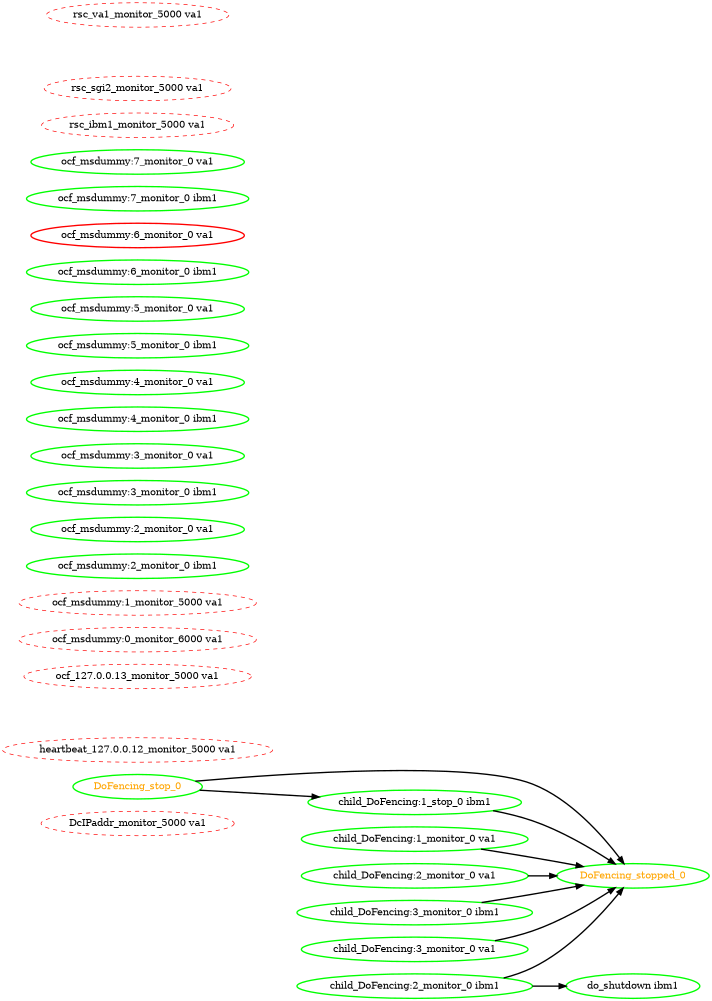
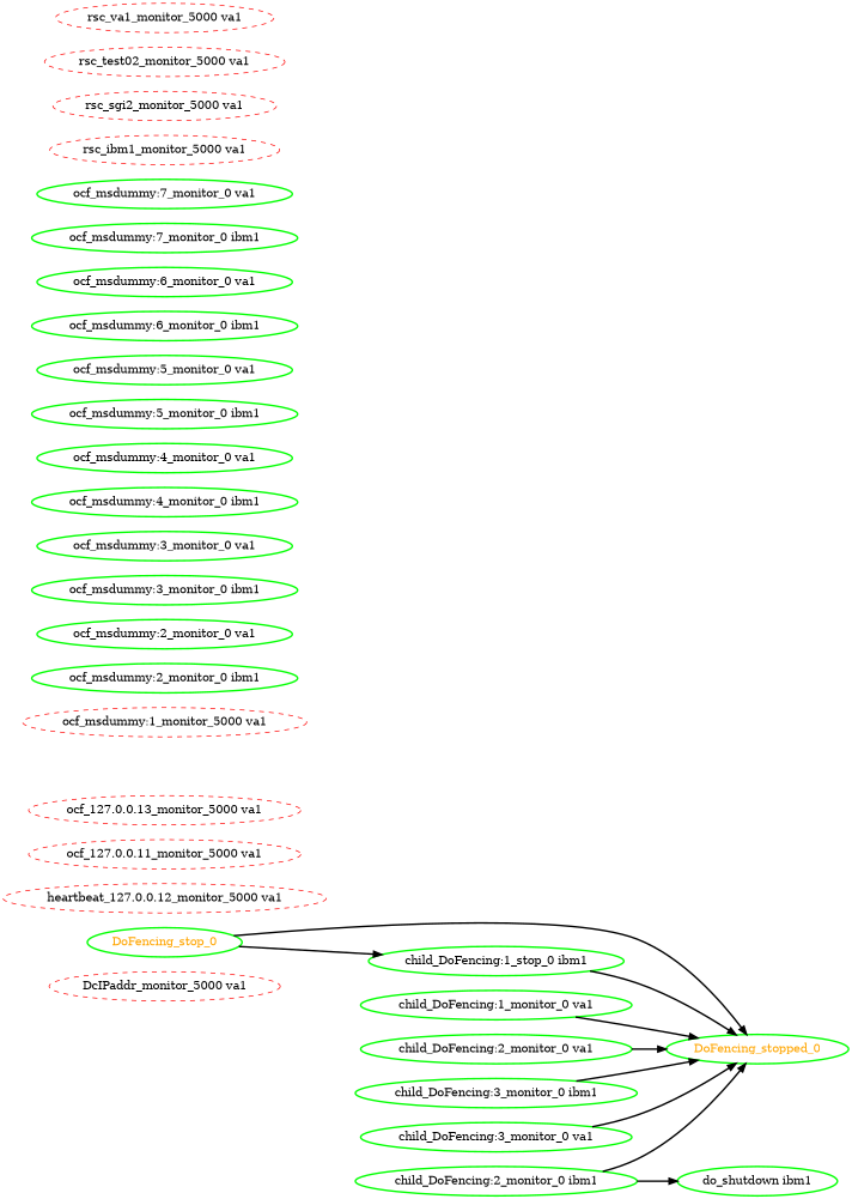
  digraph {
    rankdir=LR
    node [color=green fontcolor=black style=bold]
    edge [style=bold]
    "DcIPaddr_monitor_5000 va1" [color=red style=dashed]
    DoFencing_stop_0 [fontcolor=orange]
    DoFencing_stopped_0 [fontcolor=orange]
    "child_DoFencing:1_stop_0 ibm1"
    "child_DoFencing:1_monitor_0 va1"
    "child_DoFencing:2_monitor_0 ibm1"
    "do_shutdown ibm1"
    "child_DoFencing:2_monitor_0 va1"
    "child_DoFencing:3_monitor_0 ibm1"
    "child_DoFencing:3_monitor_0 va1"
    "heartbeat_127.0.0.12_monitor_5000 va1" [color=red style=dashed]
+   "ocf_127.0.0.11_monitor_5000 va1" [color=red style=dashed]
    "ocf_127.0.0.13_monitor_5000 va1" [color=red style=dashed]
-   "ocf_msdummy:0_monitor_6000 va1" [color=red style=dashed]
    "ocf_msdummy:1_monitor_5000 va1" [color=red style=dashed]
    "ocf_msdummy:2_monitor_0 ibm1"
    "ocf_msdummy:2_monitor_0 va1"
    "ocf_msdummy:3_monitor_0 ibm1"
    "ocf_msdummy:3_monitor_0 va1"
    "ocf_msdummy:4_monitor_0 ibm1"
    "ocf_msdummy:4_monitor_0 va1"
    "ocf_msdummy:5_monitor_0 ibm1"
    "ocf_msdummy:5_monitor_0 va1"
    "ocf_msdummy:6_monitor_0 ibm1"
-   "ocf_msdummy:6_monitor_0 va1" [color=red]
+   "ocf_msdummy:6_monitor_0 va1"
    "ocf_msdummy:7_monitor_0 ibm1"
    "ocf_msdummy:7_monitor_0 va1"
    "rsc_ibm1_monitor_5000 va1" [color=red style=dashed]
    "rsc_sgi2_monitor_5000 va1" [color=red style=dashed]
+   "rsc_test02_monitor_5000 va1" [color=red style=dashed]
    "rsc_va1_monitor_5000 va1" [color=red style=dashed]
    DoFencing_stop_0 -> DoFencing_stopped_0
    DoFencing_stop_0 -> "child_DoFencing:1_stop_0 ibm1"
    "child_DoFencing:1_stop_0 ibm1" -> DoFencing_stopped_0
    "child_DoFencing:1_monitor_0 va1" -> DoFencing_stopped_0
    "child_DoFencing:2_monitor_0 ibm1" -> DoFencing_stopped_0
    "child_DoFencing:2_monitor_0 ibm1" -> "do_shutdown ibm1"
    "child_DoFencing:2_monitor_0 va1" -> DoFencing_stopped_0
    "child_DoFencing:3_monitor_0 ibm1" -> DoFencing_stopped_0
    "child_DoFencing:3_monitor_0 va1" -> DoFencing_stopped_0
  }
